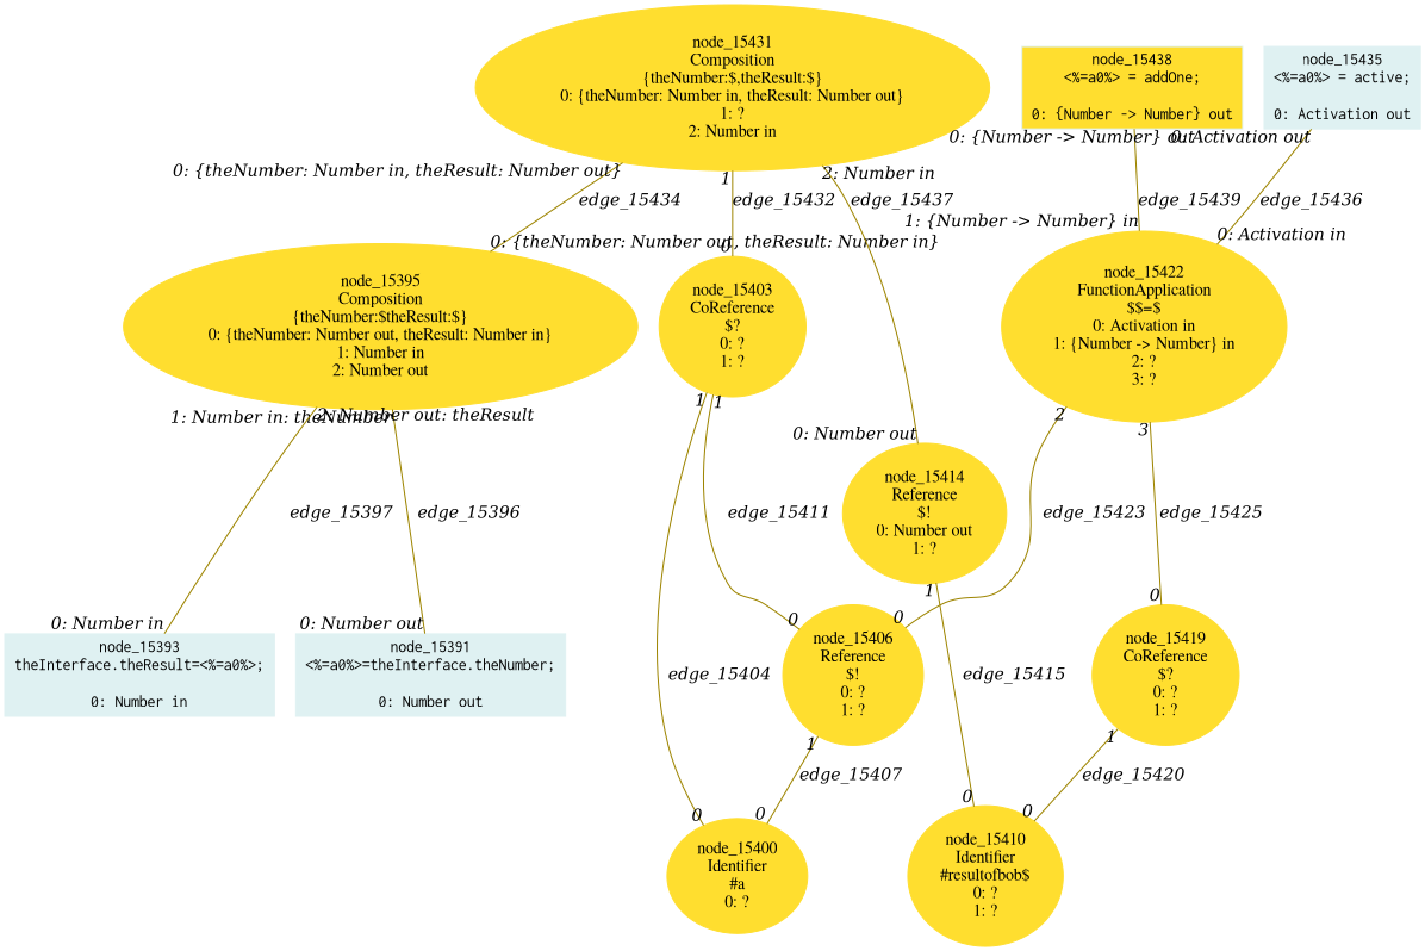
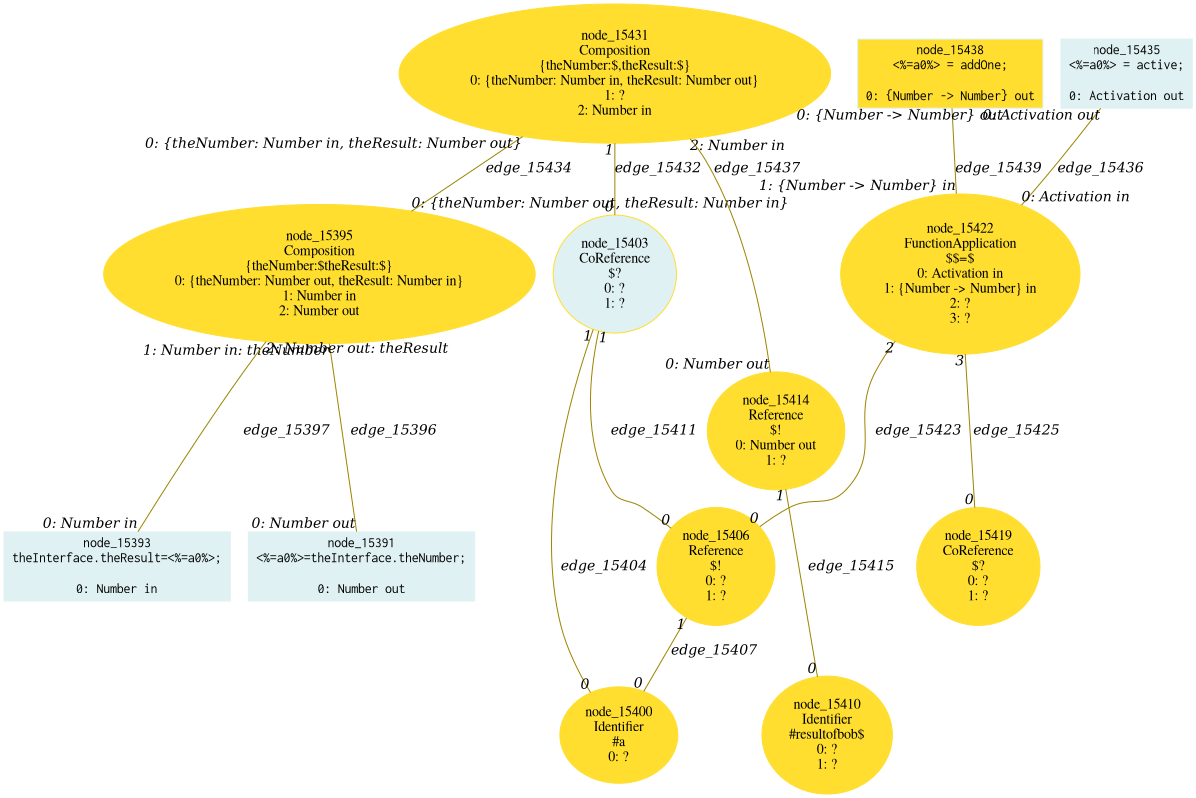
  digraph {
    node [color="#ffde2f" fontname=Times shape=ellipse style=filled]
    edge [arrowHead=none arrowsize=1 color="#9d8400" dir=none fontname="Times-Italic" headlabel=0 taillabel=1]
    n1 [color="#dff1f2" fontname=Courier label="node_15391\n<%=a0%>=theInterface.theNumber;\n\n0: Number out" shape=box]
    n2 [color="#dff1f2" fontname=Courier label="node_15393\ntheInterface.theResult=<%=a0%>;\n\n0: Number in" shape=box]
    n3 [label="node_15395\nComposition\n{theNumber:$theResult:$}\n0: {theNumber: Number out, theResult: Number in}\n1: Number in\n2: Number out"]
    n4 [label="node_15400\nIdentifier\n#a\n0: ?"]
-   n5 [label="node_15403\nCoReference\n$?\n0: ?\n1: ?"]
+   n5 [label="node_15403\nCoReference\n$?\n0: ?\n1: ?" fillcolor="#dff1f2"]
    n6 [label="node_15406\nReference\n$!\n0: ?\n1: ?"]
    n7 [label="node_15410\nIdentifier\n#resultofbob$\n0: ?\n1: ?"]
    n8 [label="node_15414\nReference\n$!\n0: Number out\n1: ?"]
    n9 [label="node_15419\nCoReference\n$?\n0: ?\n1: ?"]
    n10 [label="node_15422\nFunctionApplication\n$$=$\n0: Activation in\n1: {Number -> Number} in\n2: ?\n3: ?"]
    n11 [label="node_15431\nComposition\n{theNumber:$,theResult:$}\n0: {theNumber: Number in, theResult: Number out}\n1: ?\n2: Number in"]
    n12 [color="#dff1f2" fontname=Courier label="node_15435\n<%=a0%> = active;\n\n0: Activation out" shape=box]
    n13 [color="#dff1f2" fillcolor="#ffde2f" fontname=Courier label="node_15438\n<%=a0%> = addOne;\n\n0: {Number -> Number} out" shape=box]
    n3 -> n1 [headlabel="0: Number out" label=edge_15396 taillabel="1: Number in: theNumber"]
    n3 -> n2 [headlabel="0: Number in" label=edge_15397 taillabel="2: Number out: theResult"]
    n5 -> n4 [label=edge_15404]
    n5 -> n6 [label=edge_15411]
    n6 -> n4 [label=edge_15407]
    n8 -> n7 [label=edge_15415]
-   n9 -> n7 [label=edge_15420]
    n10 -> n6 [label=edge_15423 taillabel=2]
    n10 -> n9 [label=edge_15425 taillabel=3]
    n11 -> n3 [headlabel="0: {theNumber: Number out, theResult: Number in}" label=edge_15434 taillabel="0: {theNumber: Number in, theResult: Number out}"]
    n11 -> n5 [label=edge_15432]
    n11 -> n8 [headlabel="0: Number out" label=edge_15437 taillabel="2: Number in"]
    n12 -> n10 [headlabel="0: Activation in" label=edge_15436 taillabel="0: Activation out"]
    n13 -> n10 [headlabel="1: {Number -> Number} in" label=edge_15439 taillabel="0: {Number -> Number} out"]
  }
